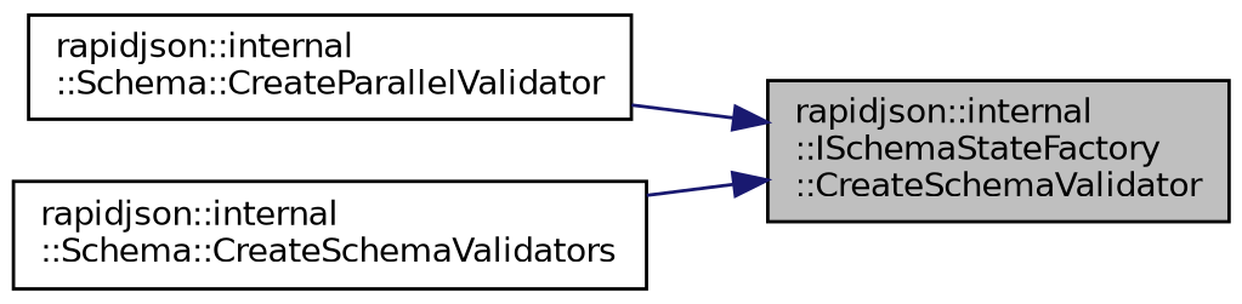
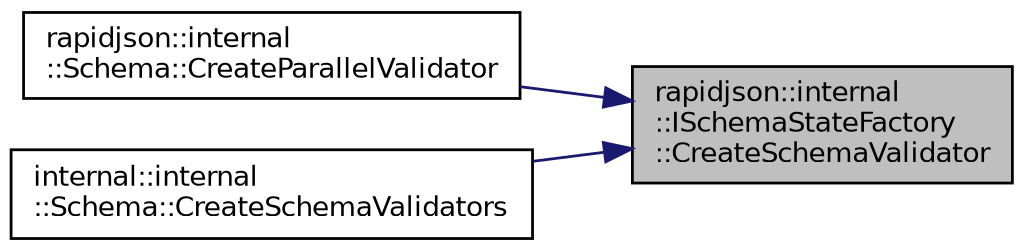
  digraph {
    rankdir=RL
    node [color=black fillcolor=white fontname=Helvetica fontsize=10 shape=record style=filled]
    edge [color=midnightblue dir=back fontname=Helvetica fontsize=10 labelfontname=Helvetica labelfontsize=10 style=solid]
    n1 [fillcolor=grey75 fontcolor=black height=0.2 label="rapidjson::internal\l::ISchemaStateFactory\l::CreateSchemaValidator" width=0.4]
    n2 [height=0.2 label="rapidjson::internal\l::Schema::CreateParallelValidator" width=0.4]
-   n3 [height=0.2 label="rapidjson::internal\l::Schema::CreateSchemaValidators" width=0.4]
+   n3 [height=0.2 label="internal::internal\l::Schema::CreateSchemaValidators" width=0.4]
    n1 -> n2
    n1 -> n3
  }
